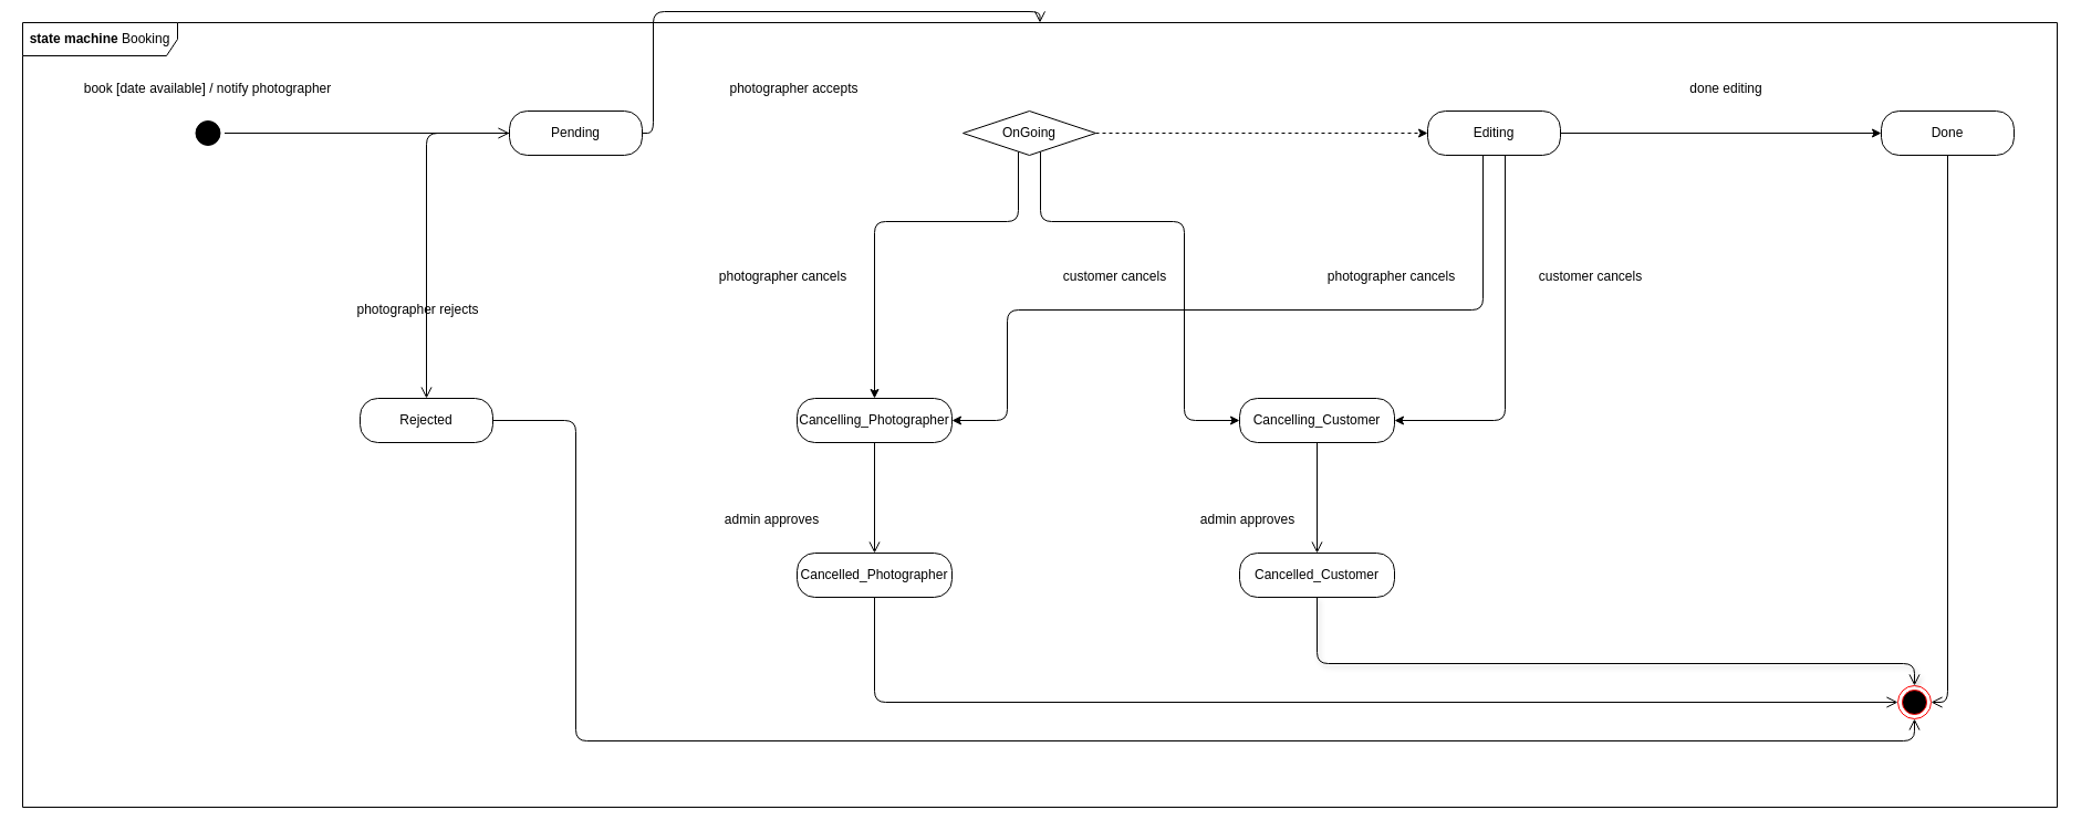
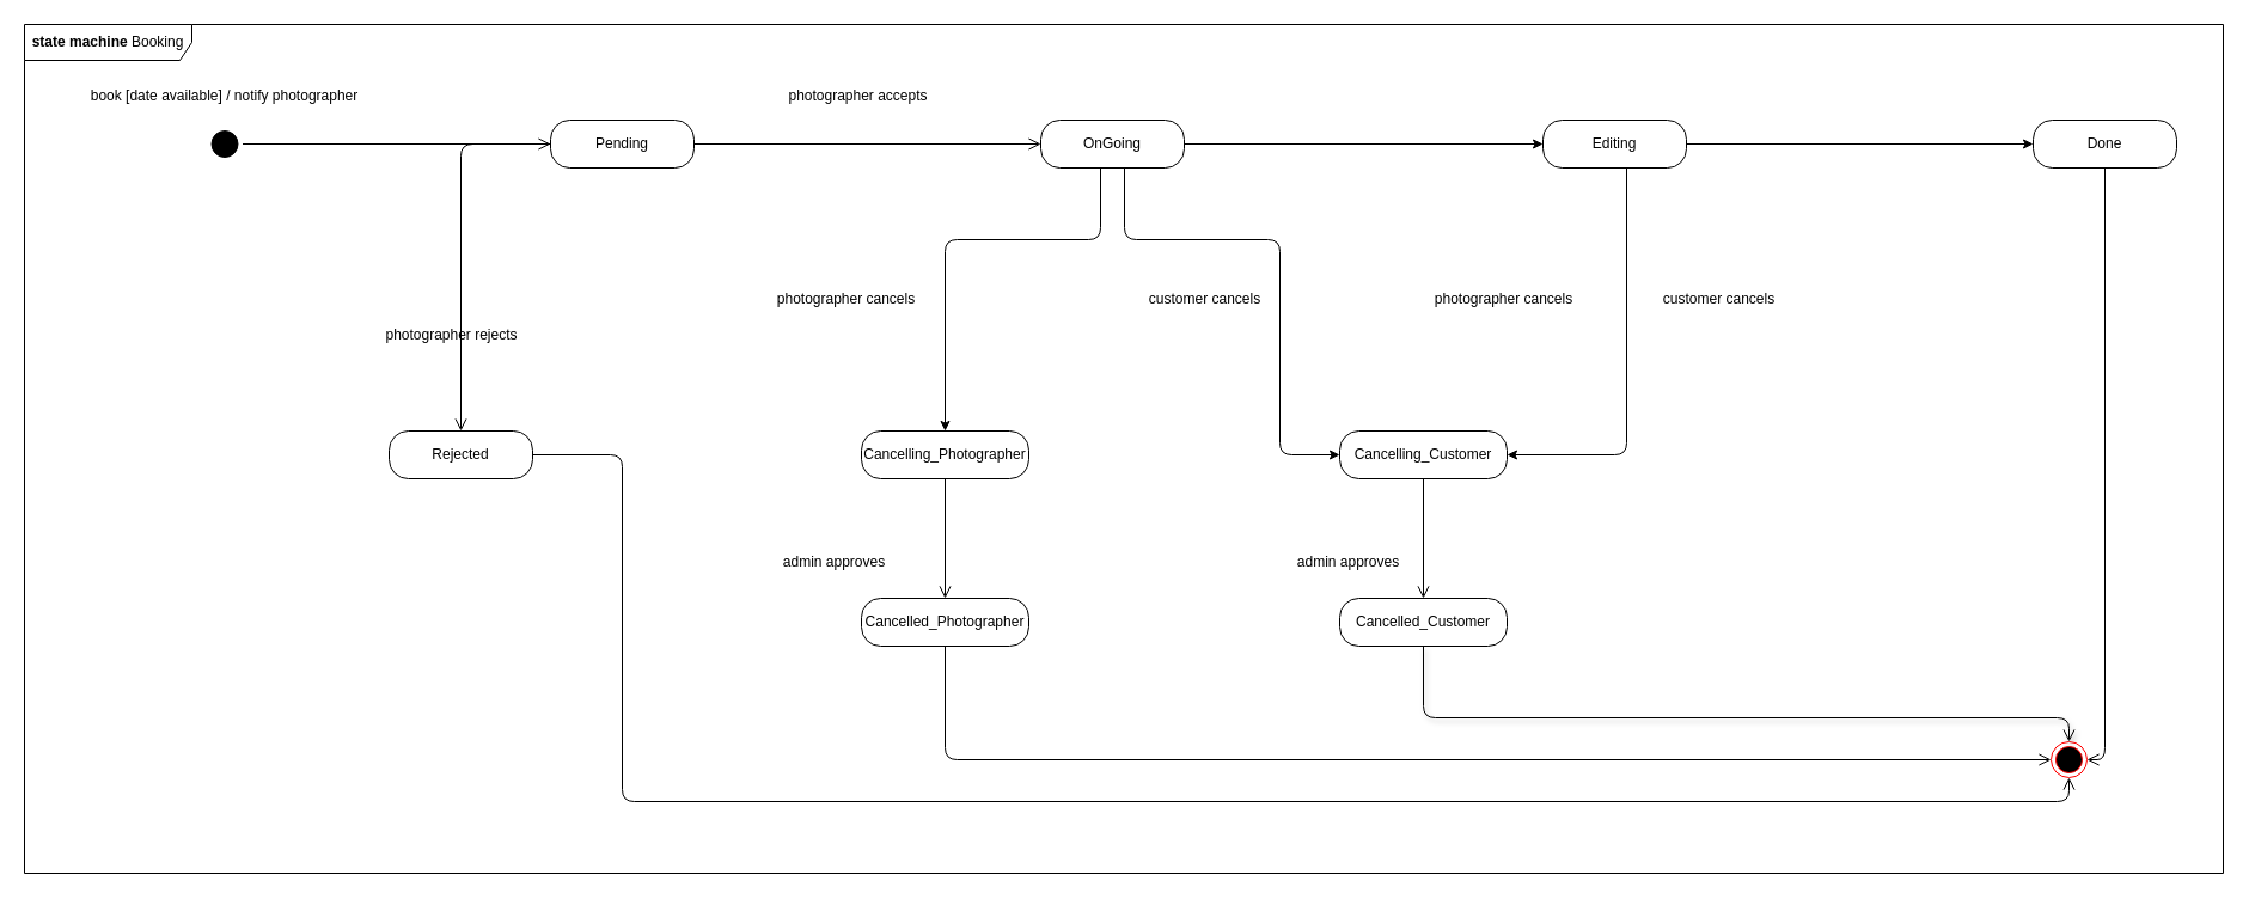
  <mxCell id="0" />
  <mxCell id="1" parent="0" />
  <mxCell id="2" value="&lt;b&gt;state machine&lt;/b&gt; Booking" style="shape=umlFrame;whiteSpace=wrap;html=1;width=140;height=30;" parent="1" vertex="1"><mxGeometry x="20" y="20" width="1839" height="710" as="geometry" /></mxCell>
  <mxCell id="3" value="book [date available] / notify photographer" style="text;html=1;strokeColor=none;fillColor=none;align=center;verticalAlign=middle;whiteSpace=wrap;rounded=0;" parent="1" vertex="1"><mxGeometry x="60" y="70" width="255" height="20" as="geometry" /></mxCell>
  <mxCell id="4" value="Pending" style="rounded=1;whiteSpace=wrap;html=1;arcSize=40;fontColor=#000000;fillColor=#FFFFFF;strokeColor=#000000;" parent="1" vertex="1"><mxGeometry x="460" y="100" width="120" height="40" as="geometry" /></mxCell>
  <mxCell id="5" value="" style="edgeStyle=orthogonalEdgeStyle;html=1;verticalAlign=bottom;endArrow=open;endSize=8;strokeColor=#000000;" parent="1" source="4" target="8" edge="1"><mxGeometry relative="1" as="geometry"><mxPoint x="450" y="200" as="targetPoint" /></mxGeometry></mxCell>
  <mxCell id="6" value="" style="ellipse;html=1;shape=startState;fillColor=#000000;strokeColor=#000000;" parent="1" vertex="1"><mxGeometry x="172.5" y="105" width="30" height="30" as="geometry" /></mxCell>
  <mxCell id="7" value="" style="edgeStyle=orthogonalEdgeStyle;html=1;verticalAlign=bottom;endArrow=open;endSize=8;strokeColor=#000000;fillColor=#000000;" parent="1" source="6" target="4" edge="1"><mxGeometry relative="1" as="geometry"><mxPoint x="390" y="105" as="targetPoint" /></mxGeometry></mxCell>
  <mxCell id="8" value="Rejected" style="rounded=1;whiteSpace=wrap;html=1;arcSize=40;fontColor=#000000;fillColor=#FFFFFF;strokeColor=#000000;" parent="1" vertex="1"><mxGeometry x="325" y="360" width="120" height="40" as="geometry" /></mxCell>
  <mxCell id="9" value="" style="edgeStyle=orthogonalEdgeStyle;html=1;verticalAlign=bottom;endArrow=open;endSize=8;strokeColor=#000000;entryX=0.5;entryY=1;entryDx=0;entryDy=0;" parent="1" source="8" target="10" edge="1"><mxGeometry relative="1" as="geometry"><mxPoint x="600" y="660" as="targetPoint" /><Array as="points"><mxPoint x="520" y="670" /><mxPoint x="1730" y="670" /></Array></mxGeometry></mxCell>
  <mxCell id="10" value="" style="ellipse;html=1;shape=endState;fillColor=#000000;strokeColor=#ff0000;" parent="1" vertex="1"><mxGeometry x="1715" y="620" width="30" height="30" as="geometry" /></mxCell>
- <mxCell id="11" style="edgeStyle=orthogonalEdgeStyle;rounded=1;orthogonalLoop=1;jettySize=auto;html=1;entryX=0;entryY=0.5;entryDx=0;entryDy=0;strokeColor=#000000;dashed=1;" parent="1" source="14" target="27" edge="1"><mxGeometry relative="1" as="geometry" /></mxCell>
+ <mxCell id="11" style="edgeStyle=orthogonalEdgeStyle;rounded=1;orthogonalLoop=1;jettySize=auto;html=1;entryX=0;entryY=0.5;entryDx=0;entryDy=0;strokeColor=#000000;" parent="1" source="14" target="27" edge="1"><mxGeometry relative="1" as="geometry" /></mxCell>
  <mxCell id="12" style="edgeStyle=orthogonalEdgeStyle;rounded=1;orthogonalLoop=1;jettySize=auto;html=1;strokeColor=#000000;" parent="1" source="14" target="16" edge="1"><mxGeometry relative="1" as="geometry"><Array as="points"><mxPoint x="920" y="200" /><mxPoint x="790" y="200" /></Array></mxGeometry></mxCell>
  <mxCell id="13" style="edgeStyle=orthogonalEdgeStyle;rounded=1;orthogonalLoop=1;jettySize=auto;html=1;entryX=0;entryY=0.5;entryDx=0;entryDy=0;strokeColor=#000000;" parent="1" source="14" target="18" edge="1"><mxGeometry relative="1" as="geometry"><Array as="points"><mxPoint x="940" y="200" /><mxPoint x="1070" y="200" /><mxPoint x="1070" y="380" /></Array></mxGeometry></mxCell>
- <mxCell id="14" value="OnGoing" style="rhombus;whiteSpace=wrap;html=1;arcSize=40;fontColor=#000000;fillColor=#FFFFFF;strokeColor=#000000;" parent="1" vertex="1"><mxGeometry x="870" y="100" width="120" height="40" as="geometry" /></mxCell>
- <mxCell id="15" value="" style="edgeStyle=orthogonalEdgeStyle;html=1;verticalAlign=bottom;endArrow=open;endSize=8;strokeColor=#000000;exitX=1;exitY=0.5;exitDx=0;exitDy=0;" parent="1" source="4" target="2" edge="1"><mxGeometry relative="1" as="geometry"><mxPoint x="530" y="370" as="targetPoint" /><mxPoint x="530" y="150" as="sourcePoint" /></mxGeometry></mxCell>
+ <mxCell id="14" value="OnGoing" style="rounded=1;whiteSpace=wrap;html=1;arcSize=40;fontColor=#000000;fillColor=#FFFFFF;strokeColor=#000000;" parent="1" vertex="1"><mxGeometry x="870" y="100" width="120" height="40" as="geometry" /></mxCell>
+ <mxCell id="15" value="" style="edgeStyle=orthogonalEdgeStyle;html=1;verticalAlign=bottom;endArrow=open;endSize=8;strokeColor=#000000;exitX=1;exitY=0.5;exitDx=0;exitDy=0;" parent="1" source="4" target="14" edge="1"><mxGeometry relative="1" as="geometry"><mxPoint x="530" y="370" as="targetPoint" /><mxPoint x="530" y="150" as="sourcePoint" /></mxGeometry></mxCell>
  <mxCell id="16" value="Cancelling_Photographer" style="rounded=1;whiteSpace=wrap;html=1;arcSize=40;fontColor=#000000;fillColor=#FFFFFF;strokeColor=#000000;" parent="1" vertex="1"><mxGeometry x="720" y="360" width="140" height="40" as="geometry" /></mxCell>
  <mxCell id="17" value="" style="edgeStyle=orthogonalEdgeStyle;html=1;verticalAlign=bottom;endArrow=open;endSize=8;strokeColor=#000000;entryX=0.5;entryY=0;entryDx=0;entryDy=0;" parent="1" source="16" target="20" edge="1"><mxGeometry relative="1" as="geometry"><mxPoint x="930" y="340" as="targetPoint" /></mxGeometry></mxCell>
  <mxCell id="18" value="Cancelling_Customer" style="rounded=1;whiteSpace=wrap;html=1;arcSize=40;fontColor=#000000;fillColor=#FFFFFF;strokeColor=#000000;" parent="1" vertex="1"><mxGeometry x="1120" y="360" width="140" height="40" as="geometry" /></mxCell>
  <mxCell id="19" value="" style="edgeStyle=orthogonalEdgeStyle;html=1;verticalAlign=bottom;endArrow=open;endSize=8;strokeColor=#000000;entryX=0.5;entryY=0;entryDx=0;entryDy=0;" parent="1" source="18" target="22" edge="1"><mxGeometry relative="1" as="geometry"><mxPoint x="1080" y="400" as="targetPoint" /></mxGeometry></mxCell>
  <mxCell id="20" value="Cancelled_Photographer" style="rounded=1;whiteSpace=wrap;html=1;arcSize=40;fontColor=#000000;fillColor=#FFFFFF;strokeColor=#000000;" parent="1" vertex="1"><mxGeometry x="720" y="500" width="140" height="40" as="geometry" /></mxCell>
  <mxCell id="21" value="" style="edgeStyle=orthogonalEdgeStyle;html=1;verticalAlign=bottom;endArrow=open;endSize=8;strokeColor=#000000;entryX=0;entryY=0.5;entryDx=0;entryDy=0;" parent="1" source="20" target="10" edge="1"><mxGeometry relative="1" as="geometry"><mxPoint x="800" y="500" as="targetPoint" /><Array as="points"><mxPoint x="790" y="635" /></Array></mxGeometry></mxCell>
  <mxCell id="22" value="Cancelled_Customer" style="rounded=1;whiteSpace=wrap;html=1;arcSize=40;fontColor=#000000;fillColor=#FFFFFF;strokeColor=#000000;" parent="1" vertex="1"><mxGeometry x="1120" y="500" width="140" height="40" as="geometry" /></mxCell>
  <mxCell id="23" value="" style="edgeStyle=orthogonalEdgeStyle;html=1;verticalAlign=bottom;endArrow=open;endSize=8;strokeColor=#000000;entryX=0.5;entryY=0;entryDx=0;entryDy=0;shadow=1;" parent="1" source="22" target="10" edge="1"><mxGeometry relative="1" as="geometry"><mxPoint x="1020" y="500" as="targetPoint" /><Array as="points"><mxPoint x="1190" y="600" /><mxPoint x="1730" y="600" /></Array></mxGeometry></mxCell>
  <mxCell id="24" style="edgeStyle=orthogonalEdgeStyle;rounded=1;orthogonalLoop=1;jettySize=auto;html=1;strokeColor=#000000;" parent="1" source="27" target="28" edge="1"><mxGeometry relative="1" as="geometry" /></mxCell>
- <mxCell id="25" style="edgeStyle=orthogonalEdgeStyle;rounded=1;orthogonalLoop=1;jettySize=auto;html=1;entryX=1;entryY=0.5;entryDx=0;entryDy=0;strokeColor=#000000;" parent="1" source="27" target="16" edge="1"><mxGeometry relative="1" as="geometry"><Array as="points"><mxPoint x="1340" y="280" /><mxPoint x="910" y="280" /><mxPoint x="910" y="380" /></Array></mxGeometry></mxCell>
  <mxCell id="26" style="edgeStyle=orthogonalEdgeStyle;rounded=1;orthogonalLoop=1;jettySize=auto;html=1;entryX=1;entryY=0.5;entryDx=0;entryDy=0;strokeColor=#000000;" parent="1" source="27" target="18" edge="1"><mxGeometry relative="1" as="geometry"><Array as="points"><mxPoint x="1360" y="380" /></Array></mxGeometry></mxCell>
  <mxCell id="27" value="Editing" style="rounded=1;whiteSpace=wrap;html=1;arcSize=40;fontColor=#000000;fillColor=#FFFFFF;strokeColor=#000000;" parent="1" vertex="1"><mxGeometry x="1290" y="100" width="120" height="40" as="geometry" /></mxCell>
  <mxCell id="28" value="Done" style="rounded=1;whiteSpace=wrap;html=1;arcSize=40;fontColor=#000000;fillColor=#FFFFFF;strokeColor=#000000;" parent="1" vertex="1"><mxGeometry x="1700" y="100" width="120" height="40" as="geometry" /></mxCell>
  <mxCell id="29" value="" style="edgeStyle=orthogonalEdgeStyle;html=1;verticalAlign=bottom;endArrow=open;endSize=8;strokeColor=#000000;entryX=1;entryY=0.5;entryDx=0;entryDy=0;fillColor=#FFFFFF;" parent="1" source="28" target="10" edge="1"><mxGeometry relative="1" as="geometry"><mxPoint x="1700" y="200" as="targetPoint" /></mxGeometry></mxCell>
  <mxCell id="30" value="photographer accepts" style="text;html=1;strokeColor=none;fillColor=none;align=center;verticalAlign=middle;whiteSpace=wrap;rounded=0;" parent="1" vertex="1"><mxGeometry x="590" y="70" width="255" height="20" as="geometry" /></mxCell>
- <mxCell id="31" value="done editing" style="text;html=1;strokeColor=none;fillColor=none;align=center;verticalAlign=middle;whiteSpace=wrap;rounded=0;" parent="1" vertex="1"><mxGeometry x="1420" y="70" width="280" height="20" as="geometry" /></mxCell>
  <mxCell id="32" value="photographer rejects" style="text;html=1;strokeColor=none;fillColor=none;align=center;verticalAlign=middle;whiteSpace=wrap;rounded=0;" parent="1" vertex="1"><mxGeometry x="250" y="270" width="255" height="20" as="geometry" /></mxCell>
  <mxCell id="33" value="photographer cancels" style="text;html=1;strokeColor=none;fillColor=none;align=center;verticalAlign=middle;whiteSpace=wrap;rounded=0;" parent="1" vertex="1"><mxGeometry x="580" y="240" width="255" height="20" as="geometry" /></mxCell>
  <mxCell id="34" value="customer cancels" style="text;html=1;strokeColor=none;fillColor=none;align=center;verticalAlign=middle;whiteSpace=wrap;rounded=0;" parent="1" vertex="1"><mxGeometry x="880" y="240" width="255" height="20" as="geometry" /></mxCell>
  <mxCell id="35" value="photographer cancels" style="text;html=1;strokeColor=none;fillColor=none;align=center;verticalAlign=middle;whiteSpace=wrap;rounded=0;" parent="1" vertex="1"><mxGeometry x="1130" y="240" width="255" height="20" as="geometry" /></mxCell>
  <mxCell id="36" value="customer cancels" style="text;html=1;strokeColor=none;fillColor=none;align=center;verticalAlign=middle;whiteSpace=wrap;rounded=0;" parent="1" vertex="1"><mxGeometry x="1310" y="240" width="255" height="20" as="geometry" /></mxCell>
  <mxCell id="37" value="admin approves" style="text;html=1;strokeColor=none;fillColor=none;align=center;verticalAlign=middle;whiteSpace=wrap;rounded=0;" parent="1" vertex="1"><mxGeometry x="570" y="460" width="255" height="20" as="geometry" /></mxCell>
  <mxCell id="38" value="admin approves" style="text;html=1;strokeColor=none;fillColor=none;align=center;verticalAlign=middle;whiteSpace=wrap;rounded=0;" parent="1" vertex="1"><mxGeometry x="1000" y="460" width="255" height="20" as="geometry" /></mxCell>
